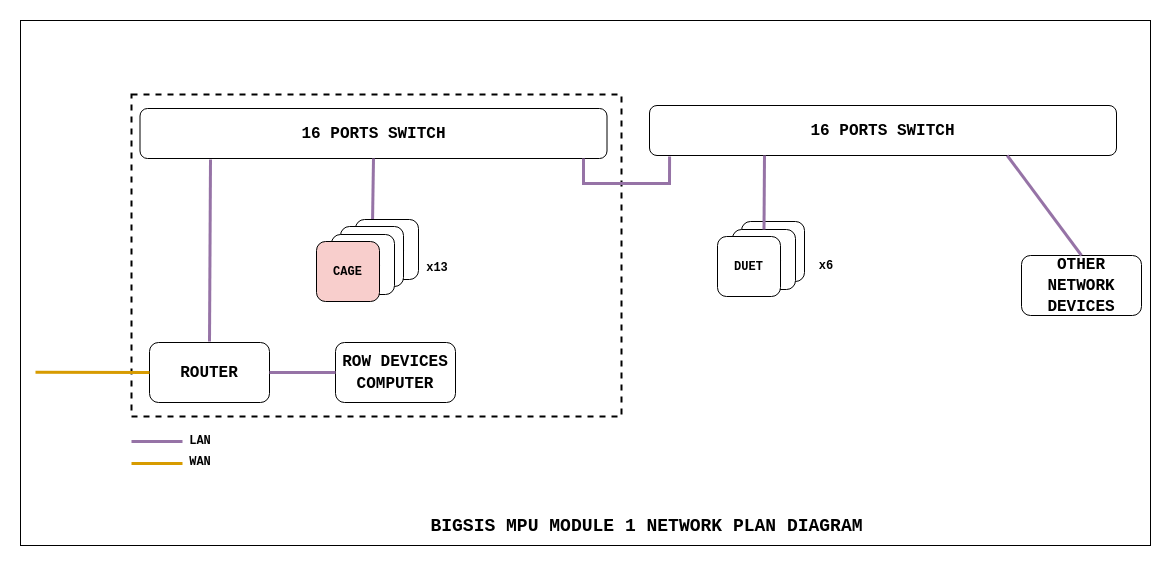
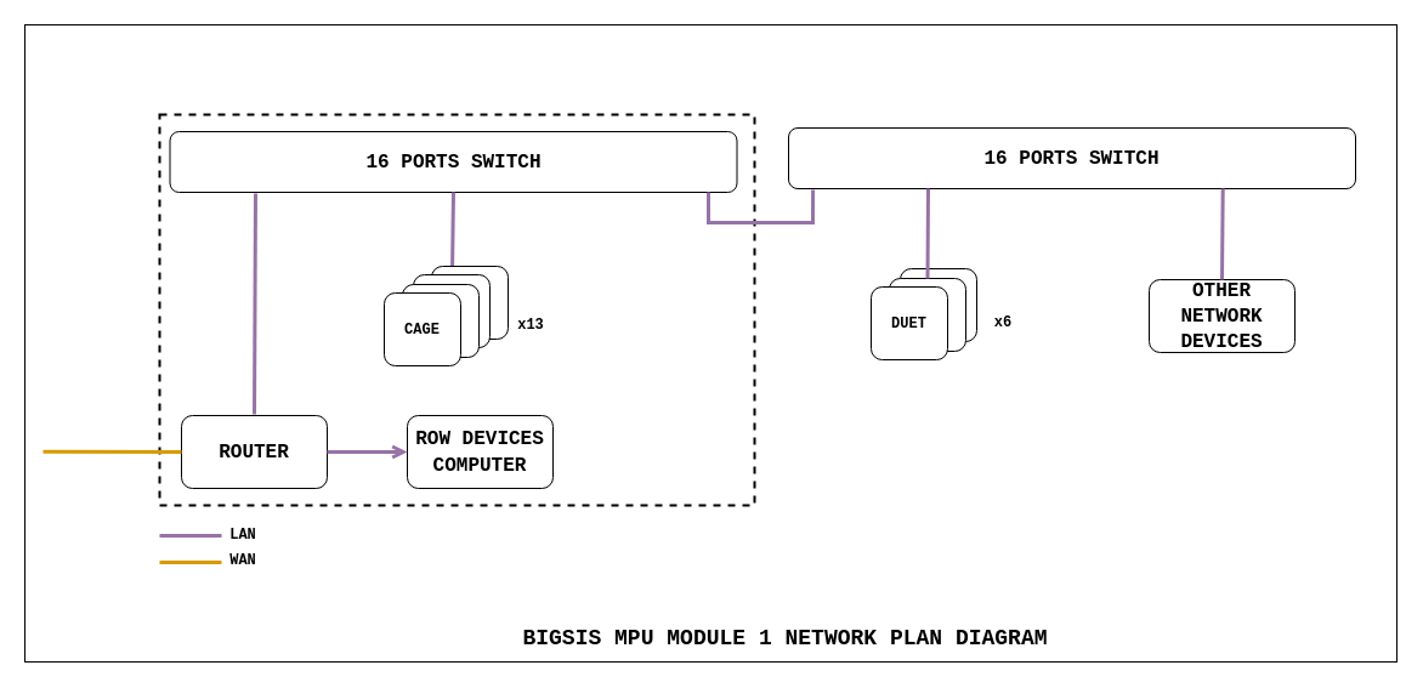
  <mxCell id="0" />
  <mxCell id="1" parent="0" />
  <mxCell id="2" value="" style="rounded=0;whiteSpace=wrap;html=1;fontSize=16;dashed=1;strokeWidth=2;fillColor=none;" vertex="1" parent="1"><mxGeometry x="131" y="94" width="490" height="322" as="geometry" /></mxCell>
  <mxCell id="3" value="&lt;font face=&quot;Courier New&quot;&gt;&lt;b&gt;ROUTER&lt;/b&gt;&lt;/font&gt;" style="rounded=1;whiteSpace=wrap;html=1;fontSize=16;" vertex="1" parent="1"><mxGeometry x="149" y="342" width="120" height="60" as="geometry" /></mxCell>
  <mxCell id="4" value="&lt;font face=&quot;Courier New&quot;&gt;&lt;b&gt;16 PORTS SWITCH&lt;/b&gt;&lt;/font&gt;" style="rounded=1;whiteSpace=wrap;html=1;fontSize=16;" vertex="1" parent="1"><mxGeometry x="139.5" y="108" width="467" height="50" as="geometry" /></mxCell>
  <mxCell id="5" value="&lt;font face=&quot;Courier New&quot;&gt;&lt;b&gt;ROW DEVICES COMPUTER&lt;/b&gt;&lt;/font&gt;" style="rounded=1;whiteSpace=wrap;html=1;fontSize=16;" vertex="1" parent="1"><mxGeometry x="335" y="342" width="120" height="60" as="geometry" /></mxCell>
- <mxCell id="6" value="" style="endArrow=none;html=1;rounded=0;exitX=1;exitY=0.5;exitDx=0;exitDy=0;entryX=0;entryY=0.5;entryDx=0;entryDy=0;fontColor=#a10c86;fillColor=#e1d5e7;strokeColor=#9673a6;strokeWidth=3;" edge="1" parent="1" source="3" target="5"><mxGeometry width="50" height="50" relative="1" as="geometry"><mxPoint x="283" y="386" as="sourcePoint" /><mxPoint x="333" y="336" as="targetPoint" /></mxGeometry></mxCell>
+ <mxCell id="6" value="" style="endArrow=open;html=1;rounded=0;exitX=1;exitY=0.5;exitDx=0;exitDy=0;entryX=0;entryY=0.5;entryDx=0;entryDy=0;fontColor=#a10c86;fillColor=#e1d5e7;strokeColor=#9673a6;strokeWidth=3;" edge="1" parent="1" source="3" target="5"><mxGeometry width="50" height="50" relative="1" as="geometry"><mxPoint x="283" y="386" as="sourcePoint" /><mxPoint x="333" y="336" as="targetPoint" /></mxGeometry></mxCell>
  <mxCell id="7" value="" style="endArrow=none;html=1;rounded=0;exitX=1;exitY=0.5;exitDx=0;exitDy=0;fontColor=#a10c86;fillColor=#ffe6cc;strokeColor=#d79b00;strokeWidth=3;entryX=0;entryY=0.5;entryDx=0;entryDy=0;" edge="1" parent="1" target="3"><mxGeometry width="50" height="50" relative="1" as="geometry"><mxPoint x="35" y="371.71" as="sourcePoint" /><mxPoint x="128" y="372" as="targetPoint" /></mxGeometry></mxCell>
  <mxCell id="8" value="" style="endArrow=none;html=1;rounded=0;fontColor=#a10c86;fillColor=#e1d5e7;strokeColor=#9673a6;strokeWidth=3;entryX=0.5;entryY=0;entryDx=0;entryDy=0;" edge="1" parent="1"><mxGeometry width="50" height="50" relative="1" as="geometry"><mxPoint x="210" y="159" as="sourcePoint" /><mxPoint x="209" y="341" as="targetPoint" /></mxGeometry></mxCell>
  <mxCell id="9" value="&lt;font face=&quot;Courier New&quot;&gt;&lt;b&gt;16 PORTS SWITCH&lt;/b&gt;&lt;/font&gt;" style="rounded=1;whiteSpace=wrap;html=1;fontSize=16;" vertex="1" parent="1"><mxGeometry x="649" y="105" width="467" height="50" as="geometry" /></mxCell>
  <mxCell id="10" value="" style="endArrow=none;html=1;rounded=0;fontColor=#a10c86;fillColor=#e1d5e7;strokeColor=#9673a6;strokeWidth=3;entryX=0.043;entryY=1.02;entryDx=0;entryDy=0;entryPerimeter=0;" edge="1" parent="1" target="9"><mxGeometry width="50" height="50" relative="1" as="geometry"><mxPoint x="583" y="158" as="sourcePoint" /><mxPoint x="673" y="160" as="targetPoint" /><Array as="points"><mxPoint x="583" y="183" /><mxPoint x="669" y="183" /></Array></mxGeometry></mxCell>
  <mxCell id="11" value="" style="endArrow=none;html=1;rounded=0;fontColor=#a10c86;fillColor=#e1d5e7;strokeColor=#9673a6;strokeWidth=3;entryX=0.5;entryY=1;entryDx=0;entryDy=0;" edge="1" parent="1" source="14" target="4"><mxGeometry width="50" height="50" relative="1" as="geometry"><mxPoint x="339" y="228" as="sourcePoint" /><mxPoint x="390" y="228" as="targetPoint" /></mxGeometry></mxCell>
  <mxCell id="12" value="" style="group" vertex="1" connectable="0" parent="1"><mxGeometry x="316" y="219" width="102" height="82" as="geometry" /></mxCell>
  <mxCell id="13" value="&lt;font face=&quot;Courier New&quot;&gt;&lt;b&gt;CAGES&lt;/b&gt;&lt;/font&gt;" style="rounded=1;whiteSpace=wrap;html=1;" vertex="1" parent="12"><mxGeometry x="39" width="63" height="60" as="geometry" /></mxCell>
  <mxCell id="14" value="&lt;font face=&quot;Courier New&quot;&gt;&lt;b&gt;CAGES&lt;/b&gt;&lt;/font&gt;" style="rounded=1;whiteSpace=wrap;html=1;" vertex="1" parent="12"><mxGeometry x="24" y="7" width="63" height="60" as="geometry" /></mxCell>
  <mxCell id="15" value="&lt;font face=&quot;Courier New&quot;&gt;&lt;b&gt;CAGES&lt;/b&gt;&lt;/font&gt;" style="rounded=1;whiteSpace=wrap;html=1;" vertex="1" parent="12"><mxGeometry x="15" y="15" width="63" height="60" as="geometry" /></mxCell>
- <mxCell id="16" value="&lt;font face=&quot;Courier New&quot;&gt;&lt;b&gt;CAGE&lt;/b&gt;&lt;/font&gt;" style="rounded=1;whiteSpace=wrap;html=1;fillColor=#f8cecc;" vertex="1" parent="12"><mxGeometry y="22" width="63" height="60" as="geometry" /></mxCell>
+ <mxCell id="16" value="&lt;font face=&quot;Courier New&quot;&gt;&lt;b&gt;CAGE&lt;/b&gt;&lt;/font&gt;" style="rounded=1;whiteSpace=wrap;html=1;" vertex="1" parent="12"><mxGeometry y="22" width="63" height="60" as="geometry" /></mxCell>
  <mxCell id="17" value="&lt;b&gt;x13&lt;/b&gt;" style="text;html=1;strokeColor=none;fillColor=none;align=center;verticalAlign=middle;whiteSpace=wrap;rounded=0;fontFamily=Courier New;" vertex="1" parent="1"><mxGeometry x="407" y="253" width="60" height="30" as="geometry" /></mxCell>
  <mxCell id="18" value="" style="group" vertex="1" connectable="0" parent="1"><mxGeometry x="131" y="426" width="99" height="51" as="geometry" /></mxCell>
  <mxCell id="19" value="" style="endArrow=none;html=1;rounded=0;exitX=1;exitY=0.5;exitDx=0;exitDy=0;fontColor=#a10c86;fillColor=#e1d5e7;strokeColor=#9673a6;strokeWidth=3;" edge="1" parent="18"><mxGeometry width="50" height="50" relative="1" as="geometry"><mxPoint y="15" as="sourcePoint" /><mxPoint x="51" y="15" as="targetPoint" /></mxGeometry></mxCell>
  <mxCell id="20" value="" style="endArrow=none;html=1;rounded=0;exitX=1;exitY=0.5;exitDx=0;exitDy=0;fontColor=#a10c86;fillColor=#ffe6cc;strokeColor=#d79b00;strokeWidth=3;" edge="1" parent="18"><mxGeometry width="50" height="50" relative="1" as="geometry"><mxPoint y="37" as="sourcePoint" /><mxPoint x="51" y="37" as="targetPoint" /></mxGeometry></mxCell>
  <mxCell id="21" value="&lt;b&gt;LAN&lt;/b&gt;" style="text;html=1;strokeColor=none;fillColor=none;align=center;verticalAlign=middle;whiteSpace=wrap;rounded=0;fontFamily=Courier New;" vertex="1" parent="18"><mxGeometry x="39" width="60" height="30" as="geometry" /></mxCell>
  <mxCell id="22" value="&lt;b&gt;WAN&lt;/b&gt;" style="text;html=1;strokeColor=none;fillColor=none;align=center;verticalAlign=middle;whiteSpace=wrap;rounded=0;fontFamily=Courier New;" vertex="1" parent="18"><mxGeometry x="39" y="21" width="60" height="30" as="geometry" /></mxCell>
  <mxCell id="23" value="" style="group" vertex="1" connectable="0" parent="1"><mxGeometry x="717" y="214" width="102" height="82" as="geometry" /></mxCell>
  <mxCell id="24" value="&lt;font face=&quot;Courier New&quot;&gt;&lt;b&gt;CAGES&lt;/b&gt;&lt;/font&gt;" style="rounded=1;whiteSpace=wrap;html=1;" vertex="1" parent="23"><mxGeometry x="24" y="7" width="63" height="60" as="geometry" /></mxCell>
  <mxCell id="25" value="&lt;font face=&quot;Courier New&quot;&gt;&lt;b&gt;CAGES&lt;/b&gt;&lt;/font&gt;" style="rounded=1;whiteSpace=wrap;html=1;" vertex="1" parent="23"><mxGeometry x="15" y="15" width="63" height="60" as="geometry" /></mxCell>
  <mxCell id="26" value="&lt;font face=&quot;Courier New&quot;&gt;&lt;b&gt;DUET&lt;/b&gt;&lt;/font&gt;" style="rounded=1;whiteSpace=wrap;html=1;" vertex="1" parent="23"><mxGeometry y="22" width="63" height="60" as="geometry" /></mxCell>
  <mxCell id="27" value="" style="endArrow=none;html=1;rounded=0;fontColor=#a10c86;fillColor=#e1d5e7;strokeColor=#9673a6;strokeWidth=3;entryX=0.5;entryY=1;entryDx=0;entryDy=0;exitX=0.5;exitY=0;exitDx=0;exitDy=0;" edge="1" parent="1" source="25"><mxGeometry width="50" height="50" relative="1" as="geometry"><mxPoint x="763" y="223" as="sourcePoint" /><mxPoint x="764" y="155" as="targetPoint" /></mxGeometry></mxCell>
  <mxCell id="28" value="&lt;b&gt;x6&lt;/b&gt;" style="text;html=1;strokeColor=none;fillColor=none;align=center;verticalAlign=middle;whiteSpace=wrap;rounded=0;fontFamily=Courier New;" vertex="1" parent="1"><mxGeometry x="796" y="251" width="60" height="30" as="geometry" /></mxCell>
- <mxCell id="29" value="&lt;font face=&quot;Courier New&quot;&gt;&lt;b&gt;OTHER NETWORK DEVICES&lt;/b&gt;&lt;/font&gt;" style="rounded=1;whiteSpace=wrap;html=1;fontSize=16;" vertex="1" parent="1"><mxGeometry x="1021" y="255" width="120" height="60" as="geometry" /></mxCell>
+ <mxCell id="29" value="&lt;font face=&quot;Courier New&quot;&gt;&lt;b&gt;OTHER NETWORK DEVICES&lt;/b&gt;&lt;/font&gt;" style="rounded=1;whiteSpace=wrap;html=1;fontSize=16;" vertex="1" parent="1"><mxGeometry x="946" y="230" width="120" height="60" as="geometry" /></mxCell>
  <mxCell id="30" value="" style="endArrow=none;html=1;rounded=0;fontColor=#a10c86;fillColor=#e1d5e7;strokeColor=#9673a6;strokeWidth=3;entryX=0.5;entryY=1;entryDx=0;entryDy=0;exitX=0.5;exitY=0;exitDx=0;exitDy=0;" edge="1" parent="1" source="29"><mxGeometry width="50" height="50" relative="1" as="geometry"><mxPoint x="1006.71" y="229" as="sourcePoint" /><mxPoint x="1006.71" y="155" as="targetPoint" /></mxGeometry></mxCell>
  <mxCell id="31" value="&lt;b&gt;&lt;font style=&quot;font-size: 18px;&quot;&gt;BIGSIS MPU MODULE 1 NETWORK PLAN DIAGRAM&lt;/font&gt;&lt;/b&gt;" style="text;html=1;strokeColor=none;fillColor=none;align=center;verticalAlign=middle;whiteSpace=wrap;rounded=0;fontFamily=Courier New;" vertex="1" parent="1"><mxGeometry x="409" y="511" width="475" height="30" as="geometry" /></mxCell>
  <mxCell id="32" value="" style="rounded=0;whiteSpace=wrap;html=1;fillColor=none;" vertex="1" parent="1"><mxGeometry x="20" y="20" width="1130" height="525" as="geometry" /></mxCell>
